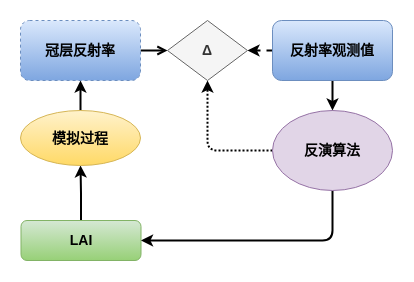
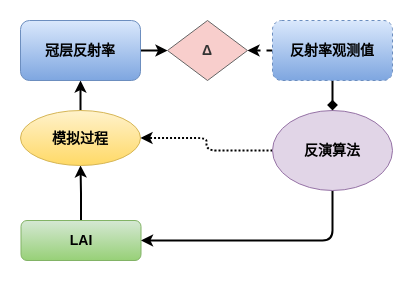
  <mxCell id="0" />
  <mxCell id="1" parent="0" />
  <mxCell id="2" style="edgeStyle=orthogonalEdgeStyle;rounded=0;orthogonalLoop=1;jettySize=auto;html=1;exitX=0.5;exitY=0;exitDx=0;exitDy=0;entryX=0.5;entryY=1;entryDx=0;entryDy=0;strokeWidth=2;" edge="1" parent="1" source="3" target="5"><mxGeometry relative="1" as="geometry" /></mxCell>
  <mxCell id="3" value="&lt;span&gt;LAI&lt;/span&gt;" style="rounded=1;whiteSpace=wrap;html=1;fontSize=14;gradientColor=#97d077;fillColor=#d5e8d4;strokeColor=#82b366;fontStyle=1" vertex="1" parent="1"><mxGeometry x="20.5" y="220" width="120" height="40" as="geometry" /></mxCell>
  <mxCell id="4" style="edgeStyle=orthogonalEdgeStyle;rounded=0;orthogonalLoop=1;jettySize=auto;html=1;exitX=0.5;exitY=0;exitDx=0;exitDy=0;strokeWidth=2;" edge="1" parent="1" source="5" target="7"><mxGeometry relative="1" as="geometry" /></mxCell>
  <mxCell id="5" value="模拟过程" style="ellipse;whiteSpace=wrap;html=1;fontSize=14;gradientColor=#ffd966;fillColor=#fff2cc;strokeColor=#d6b656;fontStyle=1" vertex="1" parent="1"><mxGeometry x="20" y="110" width="120" height="55" as="geometry" /></mxCell>
- <mxCell id="6" style="edgeStyle=orthogonalEdgeStyle;rounded=0;orthogonalLoop=1;jettySize=auto;html=1;exitX=1;exitY=0.5;exitDx=0;exitDy=0;entryX=0;entryY=0.5;entryDx=0;entryDy=0;strokeWidth=2;endArrow=open;" edge="1" parent="1" source="7" target="14"><mxGeometry relative="1" as="geometry" /></mxCell>
- <mxCell id="7" value="冠层反射率" style="rounded=1;whiteSpace=wrap;html=1;fontSize=14;gradientColor=#7ea6e0;fillColor=#dae8fc;strokeColor=#6c8ebf;fontStyle=1;dashed=1;" vertex="1" parent="1"><mxGeometry x="20" y="20" width="120" height="60" as="geometry" /></mxCell>
+ <mxCell id="6" style="edgeStyle=orthogonalEdgeStyle;rounded=0;orthogonalLoop=1;jettySize=auto;html=1;exitX=1;exitY=0.5;exitDx=0;exitDy=0;entryX=0;entryY=0.5;entryDx=0;entryDy=0;strokeWidth=2;" edge="1" parent="1" source="7" target="14"><mxGeometry relative="1" as="geometry" /></mxCell>
+ <mxCell id="7" value="冠层反射率" style="rounded=1;whiteSpace=wrap;html=1;fontSize=14;gradientColor=#7ea6e0;fillColor=#dae8fc;strokeColor=#6c8ebf;fontStyle=1" vertex="1" parent="1"><mxGeometry x="20" y="20" width="120" height="60" as="geometry" /></mxCell>
  <mxCell id="8" style="edgeStyle=orthogonalEdgeStyle;rounded=1;orthogonalLoop=1;jettySize=auto;html=1;entryX=1;entryY=0.5;entryDx=0;entryDy=0;strokeWidth=2;exitX=0.5;exitY=1;exitDx=0;exitDy=0;" edge="1" parent="1" source="10" target="3"><mxGeometry relative="1" as="geometry" /></mxCell>
- <mxCell id="9" style="edgeStyle=orthogonalEdgeStyle;rounded=1;jumpStyle=none;orthogonalLoop=1;jettySize=auto;html=1;entryX=0.5;entryY=1;entryDx=0;entryDy=0;dashed=1;dashPattern=1 1;endSize=6;strokeWidth=2;fontSize=13;" edge="1" parent="1" source="10" target="14"><mxGeometry relative="1" as="geometry" /></mxCell>
+ <mxCell id="9" style="edgeStyle=orthogonalEdgeStyle;rounded=1;jumpStyle=none;orthogonalLoop=1;jettySize=auto;html=1;dashed=1;dashPattern=1 1;endSize=6;strokeWidth=2;fontSize=13;" edge="1" parent="1" source="10" target="5"><mxGeometry relative="1" as="geometry" /></mxCell>
  <mxCell id="10" value="反演算法" style="ellipse;whiteSpace=wrap;html=1;fontSize=14;fillColor=#e1d5e7;strokeColor=#9673a6;fontStyle=1" vertex="1" parent="1"><mxGeometry x="272" y="110" width="120" height="80" as="geometry" /></mxCell>
  <mxCell id="11" style="edgeStyle=orthogonalEdgeStyle;rounded=0;orthogonalLoop=1;jettySize=auto;html=1;exitX=0;exitY=0.5;exitDx=0;exitDy=0;entryX=1;entryY=0.5;entryDx=0;entryDy=0;strokeWidth=2;dashed=1;" edge="1" parent="1" source="13" target="14"><mxGeometry relative="1" as="geometry" /></mxCell>
- <mxCell id="12" style="edgeStyle=orthogonalEdgeStyle;rounded=0;orthogonalLoop=1;jettySize=auto;html=1;strokeWidth=2;" edge="1" parent="1" source="13" target="10"><mxGeometry relative="1" as="geometry" /></mxCell>
- <mxCell id="13" value="反射率观测值" style="rounded=1;whiteSpace=wrap;html=1;fontSize=14;gradientColor=#7ea6e0;fillColor=#dae8fc;strokeColor=#6c8ebf;fontStyle=1" vertex="1" parent="1"><mxGeometry x="272" y="20" width="120" height="60" as="geometry" /></mxCell>
- <mxCell id="14" value="&lt;p style=&quot;font-size: 14px;&quot;&gt;&lt;span style=&quot;font-size: 14px;&quot;&gt;Δ&lt;/span&gt;&lt;/p&gt;" style="rhombus;whiteSpace=wrap;html=1;strokeWidth=1;fillColor=#f5f5f5;strokeColor=#666666;fontColor=#333333;fontStyle=1;fontSize=14;" vertex="1" parent="1"><mxGeometry x="167" y="20" width="80" height="60" as="geometry" /></mxCell>
+ <mxCell id="12" style="edgeStyle=orthogonalEdgeStyle;rounded=0;orthogonalLoop=1;jettySize=auto;html=1;strokeWidth=2;endArrow=diamond;" edge="1" parent="1" source="13" target="10"><mxGeometry relative="1" as="geometry" /></mxCell>
+ <mxCell id="13" value="反射率观测值" style="rounded=1;whiteSpace=wrap;html=1;fontSize=14;gradientColor=#7ea6e0;fillColor=#dae8fc;strokeColor=#6c8ebf;fontStyle=1;dashed=1;" vertex="1" parent="1"><mxGeometry x="272" y="20" width="120" height="60" as="geometry" /></mxCell>
+ <mxCell id="14" value="&lt;p style=&quot;font-size: 14px;&quot;&gt;&lt;span style=&quot;font-size: 14px;&quot;&gt;Δ&lt;/span&gt;&lt;/p&gt;" style="rhombus;whiteSpace=wrap;html=1;strokeWidth=1;fillColor=#f8cecc;strokeColor=#666666;fontColor=#333333;fontStyle=1;fontSize=14;" vertex="1" parent="1"><mxGeometry x="167" y="20" width="80" height="60" as="geometry" /></mxCell>
